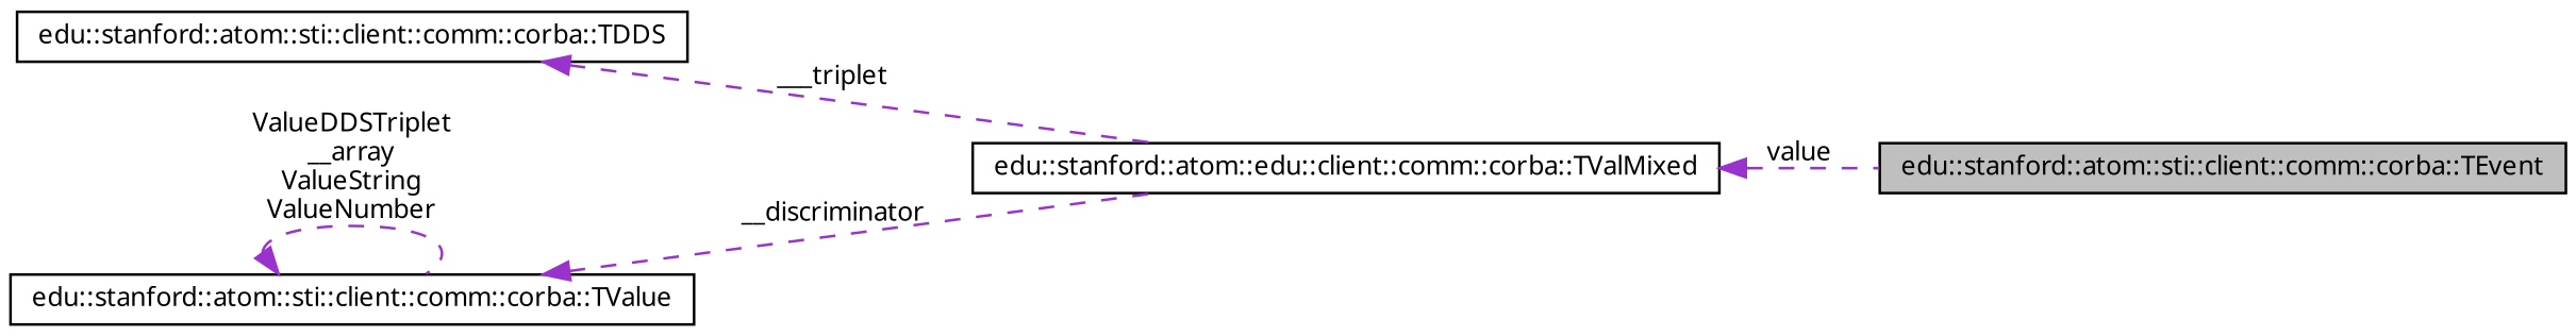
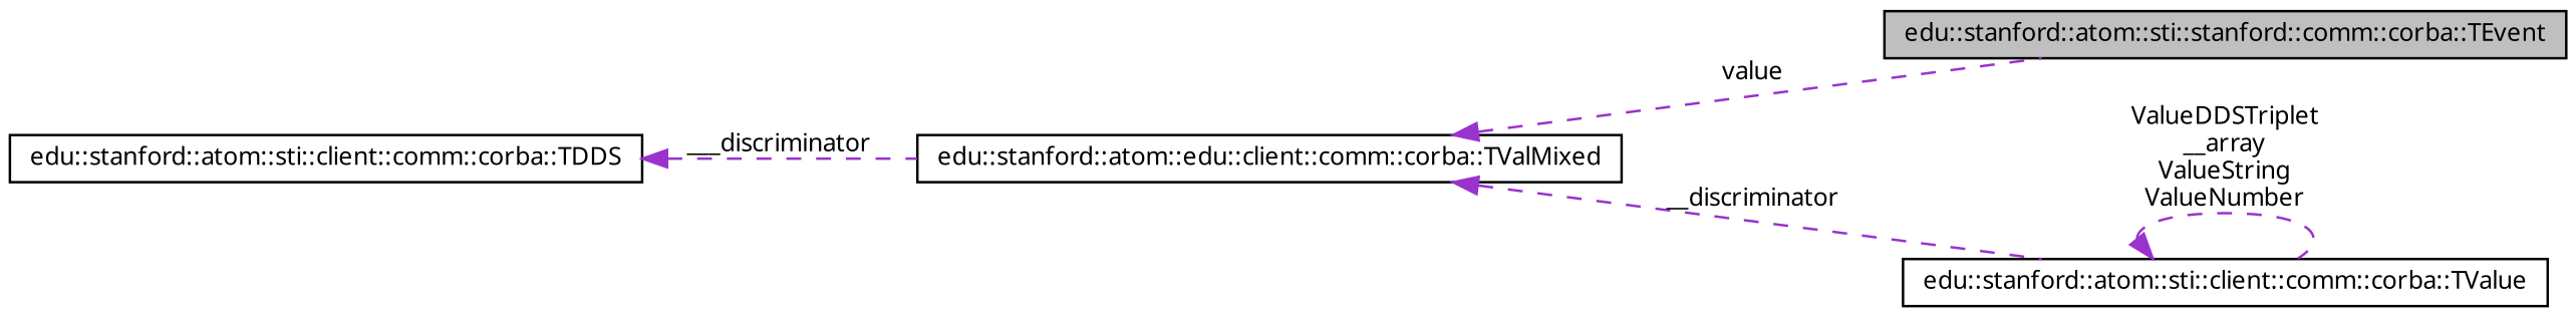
  digraph {
    rankdir=LR
    node [color=black fillcolor=white fontname="FreeSans.ttf" fontsize=10 shape=record style=filled]
    edge [color=darkorchid3 dir=back fontname="FreeSans.ttf" fontsize=10 labelfontname="FreeSans.ttf" labelfontsize=10 style=dashed]
-   n1 [fillcolor=grey75 fontcolor=black height=0.2 label="edu::stanford::atom::sti::client::comm::corba::TEvent" width=0.4]
+   n1 [fillcolor=grey75 fontcolor=black height=0.2 label="edu::stanford::atom::sti::stanford::comm::corba::TEvent" width=0.4]
    n2 [height=0.2 label="edu::stanford::atom::edu::client::comm::corba::TValMixed" width=0.4]
    n3 [height=0.2 label="edu::stanford::atom::sti::client::comm::corba::TDDS" width=0.4]
    n4 [height=0.2 label="edu::stanford::atom::sti::client::comm::corba::TValue" width=0.4]
    n2 -> n1 [label=value]
-   n3 -> n2 [label=___triplet]
-   n4 -> n2 [label=__discriminator]
+   n3 -> n2 [label=___discriminator]
+   n2 -> n4 [label=__discriminator]
    n4 -> n4 [label="ValueDDSTriplet\n__array\nValueString\nValueNumber"]
  }
